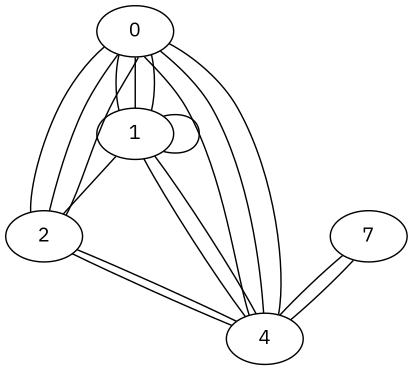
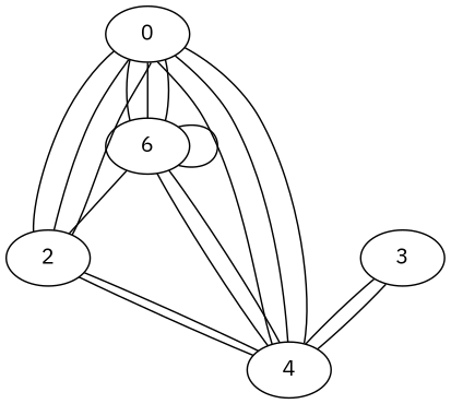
  graph {
    fontname="IBM Plex Sans"
    node [fontname="IBM Plex Sans"]
    edge [fontname="IBM Plex Sans"]
    0
-   1
+   1 [label=6]
    2
    4
-   3 [label=7]
+   3
    0 -- 1
    0 -- 1
    0 -- 1
    0 -- 2
    0 -- 2
    0 -- 2
    0 -- 4
    0 -- 4
    0 -- 4
    1 -- 1
    1 -- 2
    1 -- 4
    1 -- 4
    2 -- 4
    2 -- 4
    3 -- 4
    3 -- 4
  }
